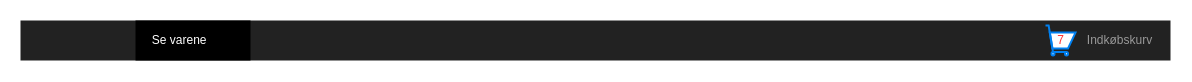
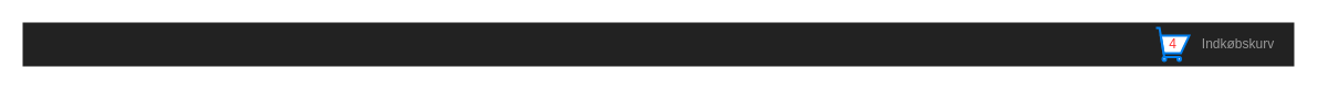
  <mxCell id="0" style=";html=1;" />
  <mxCell id="1" style=";html=1;" parent="0" />
  <mxCell id="2" value="" style="html=1;shadow=0;dashed=0;shape=mxgraph.bootstrap.rect;fillColor=#222222;strokeColor=none;whiteSpace=wrap;rounded=0;fontSize=12;fontColor=#000000;align=center;" parent="1" vertex="1"><mxGeometry x="20" y="20" width="1150" height="40" as="geometry" /></mxCell>
- <mxCell id="3" value="&lt;span style=&quot;white-space: pre&quot;&gt; &lt;/span&gt;Se varene" style="html=1;shadow=0;dashed=0;shape=mxgraph.bootstrap.rect;fillColor=#000000;strokeColor=none;fontColor=#ffffff;spacingRight=30;whiteSpace=wrap;align=center;" parent="2" vertex="1"><mxGeometry x="115" width="115" height="40" as="geometry" /></mxCell>
  <mxCell id="4" value="Indkøbskurv" style="html=1;shadow=0;dashed=0;fillColor=none;strokeColor=none;shape=mxgraph.bootstrap.rect;fontColor=#999999;whiteSpace=wrap;" parent="2" vertex="1"><mxGeometry x="1049.375" width="100.625" height="40" as="geometry" /></mxCell>
  <mxCell id="5" value="" style="html=1;verticalLabelPosition=bottom;align=center;labelBackgroundColor=#ffffff;verticalAlign=top;strokeWidth=2;strokeColor=#0080F0;shadow=0;dashed=0;shape=mxgraph.ios7.icons.shopping_cart;fontColor=#FF3333;" vertex="1" parent="2"><mxGeometry x="1025" y="5" width="30" height="30" as="geometry" /></mxCell>
- <mxCell id="6" value="7" style="text;html=1;resizable=0;autosize=1;align=center;verticalAlign=middle;points=[];rounded=0;fontColor=#FF3333;" vertex="1" parent="2"><mxGeometry x="1030" y="10" width="20" height="20" as="geometry" /></mxCell>
+ <mxCell id="6" value="4" style="text;html=1;resizable=0;autosize=1;align=center;verticalAlign=middle;points=[];rounded=0;fontColor=#FF3333;" vertex="1" parent="2"><mxGeometry x="1030" y="10" width="20" height="20" as="geometry" /></mxCell>
